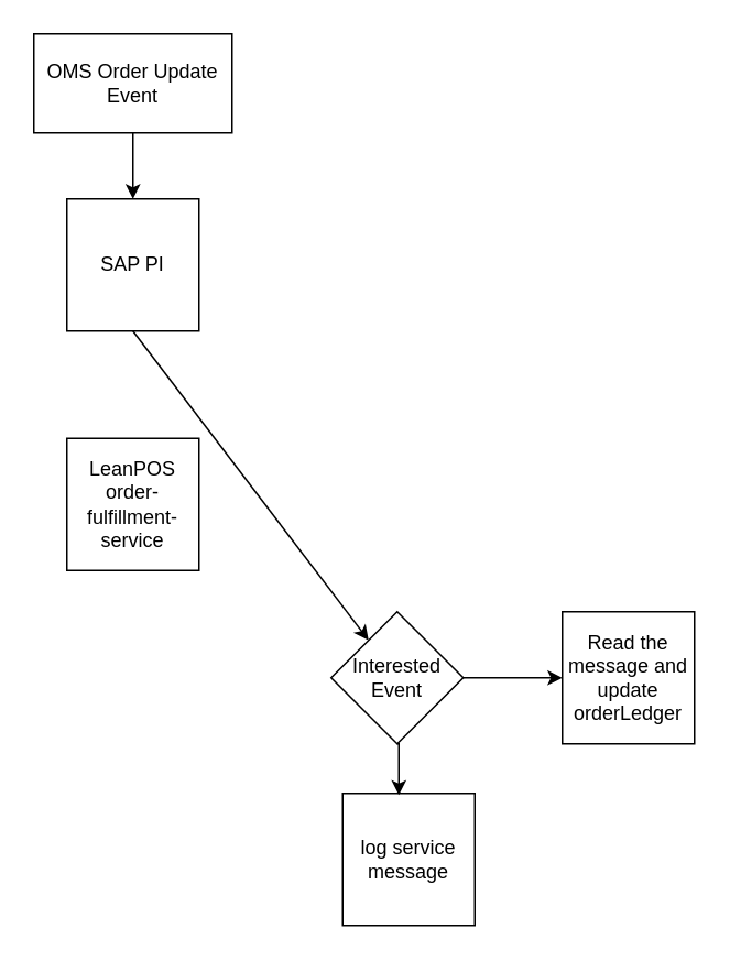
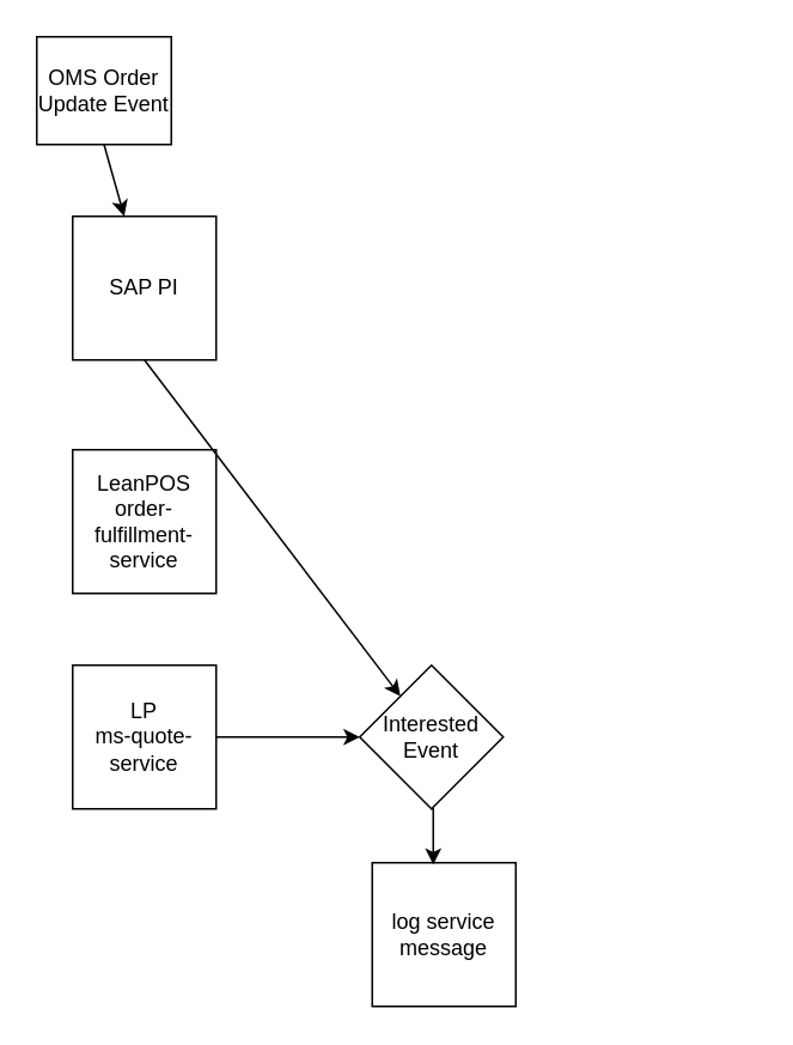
  <mxCell id="0" />
  <mxCell id="1" parent="0" />
- <mxCell id="2" value="OMS Order Update Event" style="rounded=0;whiteSpace=wrap;html=1;" vertex="1" parent="1"><mxGeometry x="20" y="20" width="120" height="60" as="geometry" /></mxCell>
+ <mxCell id="2" value="OMS Order Update Event" style="rounded=0;whiteSpace=wrap;html=1;" vertex="1" parent="1"><mxGeometry x="20" y="20" width="75" height="60" as="geometry" /></mxCell>
  <mxCell id="3" value="SAP PI" style="whiteSpace=wrap;html=1;aspect=fixed;" vertex="1" parent="1"><mxGeometry x="40" y="120" width="80" height="80" as="geometry" /></mxCell>
- <mxCell id="4" value="LeanPOS order-fulfillment-service" style="whiteSpace=wrap;html=1;aspect=fixed;" vertex="1" parent="1"><mxGeometry x="40" y="265" width="80" height="80" as="geometry" /></mxCell>
+ <mxCell id="4" value="LeanPOS order-fulfillment-service" style="whiteSpace=wrap;html=1;aspect=fixed;" vertex="1" parent="1"><mxGeometry x="40" y="250" width="80" height="80" as="geometry" /></mxCell>
  <mxCell id="5" value="" style="endArrow=classic;html=1;rounded=0;exitX=0.5;exitY=1;exitDx=0;exitDy=0;" edge="1" parent="1" source="2" target="3"><mxGeometry width="50" height="50" relative="1" as="geometry"><mxPoint x="320" y="340" as="sourcePoint" /><mxPoint x="370" y="290" as="targetPoint" /></mxGeometry></mxCell>
  <mxCell id="6" value="" style="endArrow=classic;html=1;rounded=0;exitX=0.5;exitY=1;exitDx=0;exitDy=0;" edge="1" parent="1" source="3" target="9"><mxGeometry width="50" height="50" relative="1" as="geometry"><mxPoint x="320" y="340" as="sourcePoint" /><mxPoint x="370" y="290" as="targetPoint" /></mxGeometry></mxCell>
- <mxCell id="8" value="" style="edgeStyle=orthogonalEdgeStyle;rounded=0;orthogonalLoop=1;jettySize=auto;html=1;" edge="1" parent="1" source="9" target="10"><mxGeometry relative="1" as="geometry" /></mxCell>
+ <mxCell id="7" value="LP&lt;br&gt;ms-quote-service" style="whiteSpace=wrap;html=1;aspect=fixed;" vertex="1" parent="1"><mxGeometry x="40" y="370" width="80" height="80" as="geometry" /></mxCell>
  <mxCell id="9" value="Interested Event" style="rhombus;whiteSpace=wrap;html=1;" vertex="1" parent="1"><mxGeometry x="200" y="370" width="80" height="80" as="geometry" /></mxCell>
- <mxCell id="10" value="Read the message and update orderLedger" style="whiteSpace=wrap;html=1;aspect=fixed;" vertex="1" parent="1"><mxGeometry x="340" y="370" width="80" height="80" as="geometry" /></mxCell>
  <mxCell id="11" value="log service message" style="whiteSpace=wrap;html=1;aspect=fixed;" vertex="1" parent="1"><mxGeometry x="207" y="480" width="80" height="80" as="geometry" /></mxCell>
+ <mxCell id="12" value="" style="endArrow=classic;html=1;rounded=0;exitX=1;exitY=0.5;exitDx=0;exitDy=0;entryX=0;entryY=0.5;entryDx=0;entryDy=0;" edge="1" parent="1" source="7" target="9"><mxGeometry width="50" height="50" relative="1" as="geometry"><mxPoint x="90" y="340" as="sourcePoint" /><mxPoint x="90" y="380" as="targetPoint" /></mxGeometry></mxCell>
  <mxCell id="13" value="" style="edgeStyle=orthogonalEdgeStyle;rounded=0;orthogonalLoop=1;jettySize=auto;html=1;exitX=0.5;exitY=1;exitDx=0;exitDy=0;entryX=0.425;entryY=0.013;entryDx=0;entryDy=0;entryPerimeter=0;" edge="1" parent="1" source="9" target="11"><mxGeometry relative="1" as="geometry"><mxPoint x="290" y="420" as="sourcePoint" /><mxPoint x="240" y="470" as="targetPoint" /></mxGeometry></mxCell>
